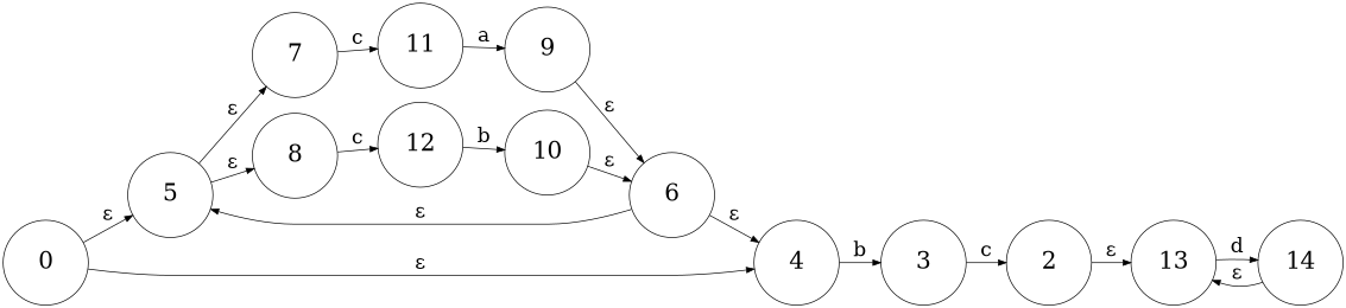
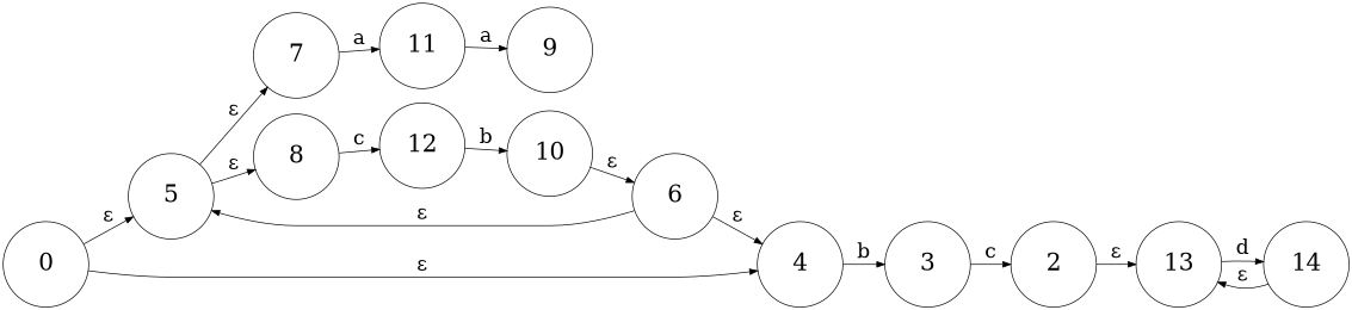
  digraph {
    rankdir=LR
    splines=true
    node [fontsize=30 shape=circle]
    edge [fontsize=26]
    n1 [height=0.5 label=0 width=1.5]
    n2 [height=0.5 label=5 width=1.5]
    n3 [height=0.5 label=4 width=1.5]
    n4 [height=0.5 label=7 width=1.5]
    n5 [height=0.5 label=8 width=1.5]
    n6 [height=0.5 label=3 width=1.5]
    n7 [height=0.5 label=11 width=1.5]
    n8 [height=0.5 label=12 width=1.5]
    n9 [height=0.5 label=9 width=1.5]
    n10 [height=0.5 label=6 width=1.5]
    n11 [height=0.5 label=2 width=1.5]
    n12 [height=0.5 label=13 width=1.5]
    n13 [height=0.5 label=14 width=1.5]
    n14 [height=0.5 label=10 width=1.5]
    n1 -> n2 [label="&#603;"]
    n1 -> n3 [label="&#603;"]
    n2 -> n4 [label="&#603;"]
    n2 -> n5 [label="&#603;"]
    n3 -> n6 [label=b]
-   n4 -> n7 [label=c]
+   n4 -> n7 [label=a]
    n5 -> n8 [label=c]
    n6 -> n11 [label=c]
    n7 -> n9 [label=a]
    n8 -> n14 [label=b]
-   n9 -> n10 [label="&#603;"]
    n10 -> n2 [label="&#603;"]
    n10 -> n3 [label="&#603;"]
    n11 -> n12 [label="&#603;"]
    n12 -> n13 [label=d]
    n13 -> n12 [label="&#603;"]
    n14 -> n10 [label="&#603;"]
  }
